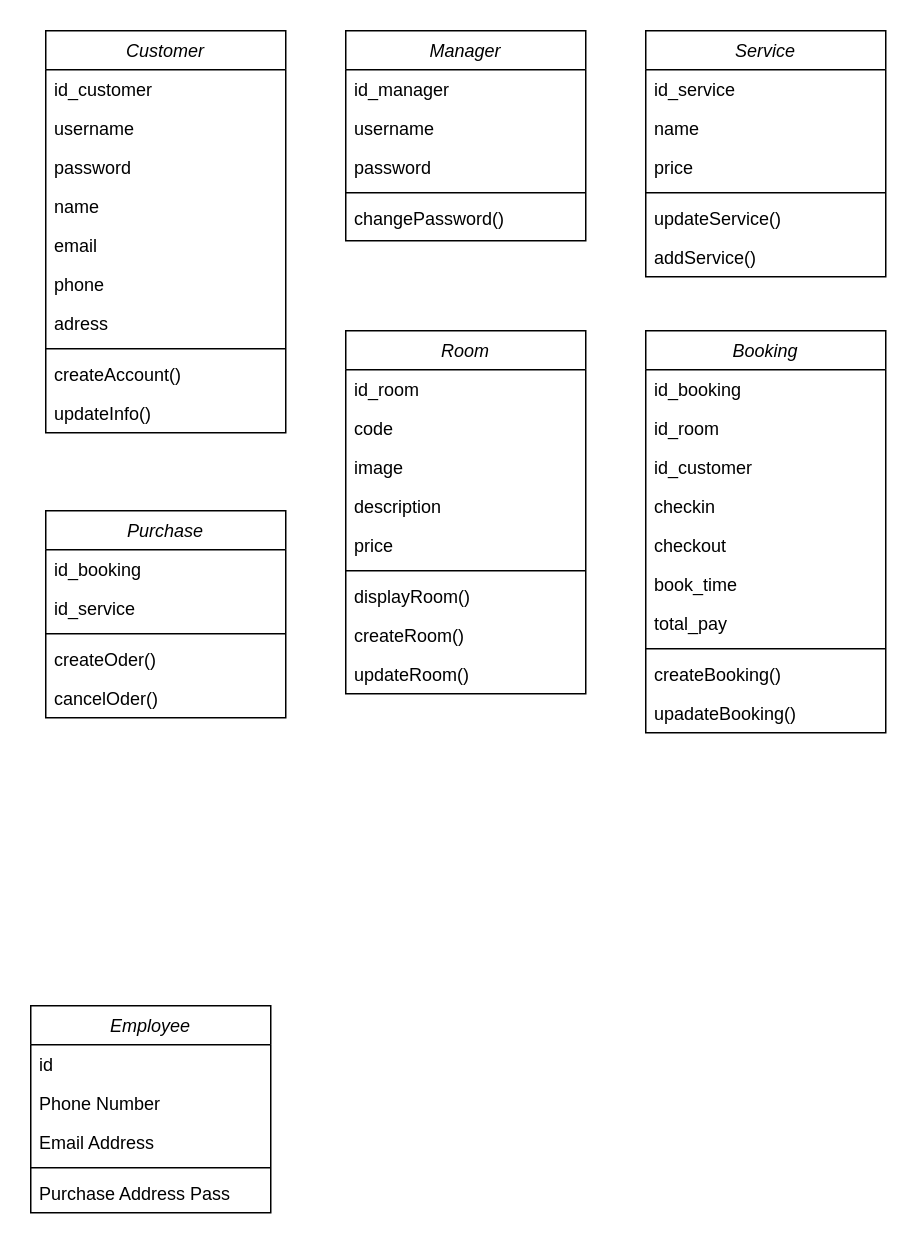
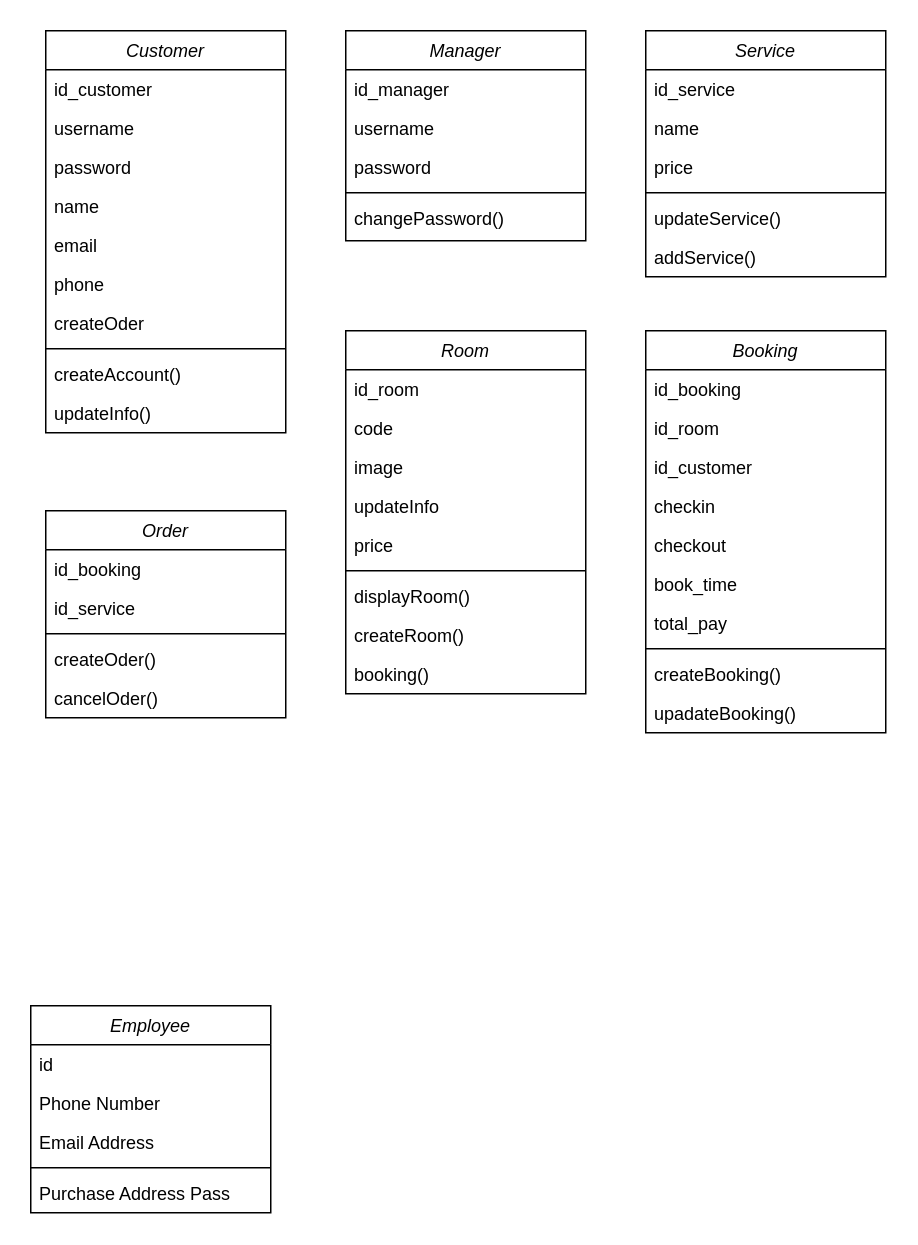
  <mxCell id="0" />
  <mxCell id="1" parent="0" />
  <mxCell id="2" value="Customer" style="swimlane;fontStyle=2;align=center;verticalAlign=top;childLayout=stackLayout;horizontal=1;startSize=26;horizontalStack=0;resizeParent=1;resizeLast=0;collapsible=1;marginBottom=0;rounded=0;shadow=0;strokeWidth=1;" parent="1" vertex="1"><mxGeometry x="30" y="20" width="160" height="268" as="geometry"><mxRectangle x="230" y="140" width="160" height="26" as="alternateBounds" /></mxGeometry></mxCell>
  <mxCell id="3" value="id_customer" style="text;align=left;verticalAlign=top;spacingLeft=4;spacingRight=4;overflow=hidden;rotatable=0;points=[[0,0.5],[1,0.5]];portConstraint=eastwest;" parent="2" vertex="1"><mxGeometry y="26" width="160" height="26" as="geometry" /></mxCell>
  <mxCell id="4" value="username" style="text;align=left;verticalAlign=top;spacingLeft=4;spacingRight=4;overflow=hidden;rotatable=0;points=[[0,0.5],[1,0.5]];portConstraint=eastwest;" parent="2" vertex="1"><mxGeometry y="52" width="160" height="26" as="geometry" /></mxCell>
  <mxCell id="5" value="password" style="text;align=left;verticalAlign=top;spacingLeft=4;spacingRight=4;overflow=hidden;rotatable=0;points=[[0,0.5],[1,0.5]];portConstraint=eastwest;" parent="2" vertex="1"><mxGeometry y="78" width="160" height="26" as="geometry" /></mxCell>
  <mxCell id="6" value="name" style="text;align=left;verticalAlign=top;spacingLeft=4;spacingRight=4;overflow=hidden;rotatable=0;points=[[0,0.5],[1,0.5]];portConstraint=eastwest;rounded=0;shadow=0;html=0;" parent="2" vertex="1"><mxGeometry y="104" width="160" height="26" as="geometry" /></mxCell>
  <mxCell id="7" value="email" style="text;align=left;verticalAlign=top;spacingLeft=4;spacingRight=4;overflow=hidden;rotatable=0;points=[[0,0.5],[1,0.5]];portConstraint=eastwest;rounded=0;shadow=0;html=0;" parent="2" vertex="1"><mxGeometry y="130" width="160" height="26" as="geometry" /></mxCell>
  <mxCell id="8" value="phone" style="text;align=left;verticalAlign=top;spacingLeft=4;spacingRight=4;overflow=hidden;rotatable=0;points=[[0,0.5],[1,0.5]];portConstraint=eastwest;rounded=0;shadow=0;html=0;" parent="2" vertex="1"><mxGeometry y="156" width="160" height="26" as="geometry" /></mxCell>
- <mxCell id="9" value="adress" style="text;align=left;verticalAlign=top;spacingLeft=4;spacingRight=4;overflow=hidden;rotatable=0;points=[[0,0.5],[1,0.5]];portConstraint=eastwest;rounded=0;shadow=0;html=0;" parent="2" vertex="1"><mxGeometry y="182" width="160" height="26" as="geometry" /></mxCell>
+ <mxCell id="9" value="createOder" style="text;align=left;verticalAlign=top;spacingLeft=4;spacingRight=4;overflow=hidden;rotatable=0;points=[[0,0.5],[1,0.5]];portConstraint=eastwest;rounded=0;shadow=0;html=0;" parent="2" vertex="1"><mxGeometry y="182" width="160" height="26" as="geometry" /></mxCell>
  <mxCell id="10" value="" style="line;html=1;strokeWidth=1;align=left;verticalAlign=middle;spacingTop=-1;spacingLeft=3;spacingRight=3;rotatable=0;labelPosition=right;points=[];portConstraint=eastwest;" parent="2" vertex="1"><mxGeometry y="208" width="160" height="8" as="geometry" /></mxCell>
  <mxCell id="11" value="createAccount()" style="text;align=left;verticalAlign=top;spacingLeft=4;spacingRight=4;overflow=hidden;rotatable=0;points=[[0,0.5],[1,0.5]];portConstraint=eastwest;" parent="2" vertex="1"><mxGeometry y="216" width="160" height="26" as="geometry" /></mxCell>
  <mxCell id="12" value="updateInfo()" style="text;align=left;verticalAlign=top;spacingLeft=4;spacingRight=4;overflow=hidden;rotatable=0;points=[[0,0.5],[1,0.5]];portConstraint=eastwest;" parent="2" vertex="1"><mxGeometry y="242" width="160" height="26" as="geometry" /></mxCell>
  <mxCell id="13" value="Manager" style="swimlane;fontStyle=2;align=center;verticalAlign=top;childLayout=stackLayout;horizontal=1;startSize=26;horizontalStack=0;resizeParent=1;resizeLast=0;collapsible=1;marginBottom=0;rounded=0;shadow=0;strokeWidth=1;" parent="1" vertex="1"><mxGeometry x="230" y="20" width="160" height="140" as="geometry"><mxRectangle x="230" y="140" width="160" height="26" as="alternateBounds" /></mxGeometry></mxCell>
  <mxCell id="14" value="id_manager" style="text;align=left;verticalAlign=top;spacingLeft=4;spacingRight=4;overflow=hidden;rotatable=0;points=[[0,0.5],[1,0.5]];portConstraint=eastwest;" parent="13" vertex="1"><mxGeometry y="26" width="160" height="26" as="geometry" /></mxCell>
  <mxCell id="15" value="username" style="text;align=left;verticalAlign=top;spacingLeft=4;spacingRight=4;overflow=hidden;rotatable=0;points=[[0,0.5],[1,0.5]];portConstraint=eastwest;rounded=0;shadow=0;html=0;" parent="13" vertex="1"><mxGeometry y="52" width="160" height="26" as="geometry" /></mxCell>
  <mxCell id="16" value="password" style="text;align=left;verticalAlign=top;spacingLeft=4;spacingRight=4;overflow=hidden;rotatable=0;points=[[0,0.5],[1,0.5]];portConstraint=eastwest;rounded=0;shadow=0;html=0;" parent="13" vertex="1"><mxGeometry y="78" width="160" height="26" as="geometry" /></mxCell>
  <mxCell id="17" value="" style="line;html=1;strokeWidth=1;align=left;verticalAlign=middle;spacingTop=-1;spacingLeft=3;spacingRight=3;rotatable=0;labelPosition=right;points=[];portConstraint=eastwest;" parent="13" vertex="1"><mxGeometry y="104" width="160" height="8" as="geometry" /></mxCell>
  <mxCell id="18" value="changePassword()" style="text;align=left;verticalAlign=top;spacingLeft=4;spacingRight=4;overflow=hidden;rotatable=0;points=[[0,0.5],[1,0.5]];portConstraint=eastwest;" parent="13" vertex="1"><mxGeometry y="112" width="160" height="26" as="geometry" /></mxCell>
  <mxCell id="19" value="Service" style="swimlane;fontStyle=2;align=center;verticalAlign=top;childLayout=stackLayout;horizontal=1;startSize=26;horizontalStack=0;resizeParent=1;resizeLast=0;collapsible=1;marginBottom=0;rounded=0;shadow=0;strokeWidth=1;" parent="1" vertex="1"><mxGeometry x="430" y="20" width="160" height="164" as="geometry"><mxRectangle x="230" y="140" width="160" height="26" as="alternateBounds" /></mxGeometry></mxCell>
  <mxCell id="20" value="id_service" style="text;align=left;verticalAlign=top;spacingLeft=4;spacingRight=4;overflow=hidden;rotatable=0;points=[[0,0.5],[1,0.5]];portConstraint=eastwest;" parent="19" vertex="1"><mxGeometry y="26" width="160" height="26" as="geometry" /></mxCell>
  <mxCell id="21" value="name" style="text;align=left;verticalAlign=top;spacingLeft=4;spacingRight=4;overflow=hidden;rotatable=0;points=[[0,0.5],[1,0.5]];portConstraint=eastwest;rounded=0;shadow=0;html=0;" parent="19" vertex="1"><mxGeometry y="52" width="160" height="26" as="geometry" /></mxCell>
  <mxCell id="22" value="price" style="text;align=left;verticalAlign=top;spacingLeft=4;spacingRight=4;overflow=hidden;rotatable=0;points=[[0,0.5],[1,0.5]];portConstraint=eastwest;rounded=0;shadow=0;html=0;" parent="19" vertex="1"><mxGeometry y="78" width="160" height="26" as="geometry" /></mxCell>
  <mxCell id="23" value="" style="line;html=1;strokeWidth=1;align=left;verticalAlign=middle;spacingTop=-1;spacingLeft=3;spacingRight=3;rotatable=0;labelPosition=right;points=[];portConstraint=eastwest;" parent="19" vertex="1"><mxGeometry y="104" width="160" height="8" as="geometry" /></mxCell>
  <mxCell id="24" value="updateService()" style="text;align=left;verticalAlign=top;spacingLeft=4;spacingRight=4;overflow=hidden;rotatable=0;points=[[0,0.5],[1,0.5]];portConstraint=eastwest;" parent="19" vertex="1"><mxGeometry y="112" width="160" height="26" as="geometry" /></mxCell>
  <mxCell id="25" value="addService()" style="text;align=left;verticalAlign=top;spacingLeft=4;spacingRight=4;overflow=hidden;rotatable=0;points=[[0,0.5],[1,0.5]];portConstraint=eastwest;" parent="19" vertex="1"><mxGeometry y="138" width="160" height="26" as="geometry" /></mxCell>
  <mxCell id="26" value="Employee" style="swimlane;fontStyle=2;align=center;verticalAlign=top;childLayout=stackLayout;horizontal=1;startSize=26;horizontalStack=0;resizeParent=1;resizeLast=0;collapsible=1;marginBottom=0;rounded=0;shadow=0;strokeWidth=1;" parent="1" vertex="1"><mxGeometry x="20" y="670" width="160" height="138" as="geometry"><mxRectangle x="230" y="140" width="160" height="26" as="alternateBounds" /></mxGeometry></mxCell>
  <mxCell id="27" value="id" style="text;align=left;verticalAlign=top;spacingLeft=4;spacingRight=4;overflow=hidden;rotatable=0;points=[[0,0.5],[1,0.5]];portConstraint=eastwest;" parent="26" vertex="1"><mxGeometry y="26" width="160" height="26" as="geometry" /></mxCell>
  <mxCell id="28" value="Phone Number" style="text;align=left;verticalAlign=top;spacingLeft=4;spacingRight=4;overflow=hidden;rotatable=0;points=[[0,0.5],[1,0.5]];portConstraint=eastwest;rounded=0;shadow=0;html=0;" parent="26" vertex="1"><mxGeometry y="52" width="160" height="26" as="geometry" /></mxCell>
  <mxCell id="29" value="Email Address" style="text;align=left;verticalAlign=top;spacingLeft=4;spacingRight=4;overflow=hidden;rotatable=0;points=[[0,0.5],[1,0.5]];portConstraint=eastwest;rounded=0;shadow=0;html=0;" parent="26" vertex="1"><mxGeometry y="78" width="160" height="26" as="geometry" /></mxCell>
  <mxCell id="30" value="" style="line;html=1;strokeWidth=1;align=left;verticalAlign=middle;spacingTop=-1;spacingLeft=3;spacingRight=3;rotatable=0;labelPosition=right;points=[];portConstraint=eastwest;" parent="26" vertex="1"><mxGeometry y="104" width="160" height="8" as="geometry" /></mxCell>
  <mxCell id="31" value="Purchase Address Pass" style="text;align=left;verticalAlign=top;spacingLeft=4;spacingRight=4;overflow=hidden;rotatable=0;points=[[0,0.5],[1,0.5]];portConstraint=eastwest;" parent="26" vertex="1"><mxGeometry y="112" width="160" height="26" as="geometry" /></mxCell>
  <mxCell id="32" value="Room" style="swimlane;fontStyle=2;align=center;verticalAlign=top;childLayout=stackLayout;horizontal=1;startSize=26;horizontalStack=0;resizeParent=1;resizeLast=0;collapsible=1;marginBottom=0;rounded=0;shadow=0;strokeWidth=1;" parent="1" vertex="1"><mxGeometry x="230" y="220" width="160" height="242" as="geometry"><mxRectangle x="230" y="140" width="160" height="26" as="alternateBounds" /></mxGeometry></mxCell>
  <mxCell id="33" value="id_room" style="text;align=left;verticalAlign=top;spacingLeft=4;spacingRight=4;overflow=hidden;rotatable=0;points=[[0,0.5],[1,0.5]];portConstraint=eastwest;" parent="32" vertex="1"><mxGeometry y="26" width="160" height="26" as="geometry" /></mxCell>
  <mxCell id="34" value="code" style="text;align=left;verticalAlign=top;spacingLeft=4;spacingRight=4;overflow=hidden;rotatable=0;points=[[0,0.5],[1,0.5]];portConstraint=eastwest;rounded=0;shadow=0;html=0;" parent="32" vertex="1"><mxGeometry y="52" width="160" height="26" as="geometry" /></mxCell>
  <mxCell id="35" value="image" style="text;align=left;verticalAlign=top;spacingLeft=4;spacingRight=4;overflow=hidden;rotatable=0;points=[[0,0.5],[1,0.5]];portConstraint=eastwest;rounded=0;shadow=0;html=0;" parent="32" vertex="1"><mxGeometry y="78" width="160" height="26" as="geometry" /></mxCell>
- <mxCell id="36" value="description" style="text;align=left;verticalAlign=top;spacingLeft=4;spacingRight=4;overflow=hidden;rotatable=0;points=[[0,0.5],[1,0.5]];portConstraint=eastwest;rounded=0;shadow=0;html=0;" parent="32" vertex="1"><mxGeometry y="104" width="160" height="26" as="geometry" /></mxCell>
+ <mxCell id="36" value="updateInfo" style="text;align=left;verticalAlign=top;spacingLeft=4;spacingRight=4;overflow=hidden;rotatable=0;points=[[0,0.5],[1,0.5]];portConstraint=eastwest;rounded=0;shadow=0;html=0;" parent="32" vertex="1"><mxGeometry y="104" width="160" height="26" as="geometry" /></mxCell>
  <mxCell id="37" value="price" style="text;align=left;verticalAlign=top;spacingLeft=4;spacingRight=4;overflow=hidden;rotatable=0;points=[[0,0.5],[1,0.5]];portConstraint=eastwest;rounded=0;shadow=0;html=0;" parent="32" vertex="1"><mxGeometry y="130" width="160" height="26" as="geometry" /></mxCell>
  <mxCell id="38" value="" style="line;html=1;strokeWidth=1;align=left;verticalAlign=middle;spacingTop=-1;spacingLeft=3;spacingRight=3;rotatable=0;labelPosition=right;points=[];portConstraint=eastwest;" parent="32" vertex="1"><mxGeometry y="156" width="160" height="8" as="geometry" /></mxCell>
  <mxCell id="39" value="displayRoom()" style="text;align=left;verticalAlign=top;spacingLeft=4;spacingRight=4;overflow=hidden;rotatable=0;points=[[0,0.5],[1,0.5]];portConstraint=eastwest;" parent="32" vertex="1"><mxGeometry y="164" width="160" height="26" as="geometry" /></mxCell>
  <mxCell id="40" value="createRoom()" style="text;align=left;verticalAlign=top;spacingLeft=4;spacingRight=4;overflow=hidden;rotatable=0;points=[[0,0.5],[1,0.5]];portConstraint=eastwest;" parent="32" vertex="1"><mxGeometry y="190" width="160" height="26" as="geometry" /></mxCell>
- <mxCell id="41" value="updateRoom()" style="text;align=left;verticalAlign=top;spacingLeft=4;spacingRight=4;overflow=hidden;rotatable=0;points=[[0,0.5],[1,0.5]];portConstraint=eastwest;" parent="32" vertex="1"><mxGeometry y="216" width="160" height="26" as="geometry" /></mxCell>
+ <mxCell id="41" value="booking()" style="text;align=left;verticalAlign=top;spacingLeft=4;spacingRight=4;overflow=hidden;rotatable=0;points=[[0,0.5],[1,0.5]];portConstraint=eastwest;" parent="32" vertex="1"><mxGeometry y="216" width="160" height="26" as="geometry" /></mxCell>
  <mxCell id="42" value="Booking" style="swimlane;fontStyle=2;align=center;verticalAlign=top;childLayout=stackLayout;horizontal=1;startSize=26;horizontalStack=0;resizeParent=1;resizeLast=0;collapsible=1;marginBottom=0;rounded=0;shadow=0;strokeWidth=1;" parent="1" vertex="1"><mxGeometry x="430" y="220" width="160" height="268" as="geometry"><mxRectangle x="230" y="140" width="160" height="26" as="alternateBounds" /></mxGeometry></mxCell>
  <mxCell id="43" value="id_booking" style="text;align=left;verticalAlign=top;spacingLeft=4;spacingRight=4;overflow=hidden;rotatable=0;points=[[0,0.5],[1,0.5]];portConstraint=eastwest;" parent="42" vertex="1"><mxGeometry y="26" width="160" height="26" as="geometry" /></mxCell>
  <mxCell id="44" value="id_room" style="text;align=left;verticalAlign=top;spacingLeft=4;spacingRight=4;overflow=hidden;rotatable=0;points=[[0,0.5],[1,0.5]];portConstraint=eastwest;rounded=0;shadow=0;html=0;" parent="42" vertex="1"><mxGeometry y="52" width="160" height="26" as="geometry" /></mxCell>
  <mxCell id="45" value="id_customer" style="text;align=left;verticalAlign=top;spacingLeft=4;spacingRight=4;overflow=hidden;rotatable=0;points=[[0,0.5],[1,0.5]];portConstraint=eastwest;rounded=0;shadow=0;html=0;" parent="42" vertex="1"><mxGeometry y="78" width="160" height="26" as="geometry" /></mxCell>
  <mxCell id="46" value="checkin" style="text;align=left;verticalAlign=top;spacingLeft=4;spacingRight=4;overflow=hidden;rotatable=0;points=[[0,0.5],[1,0.5]];portConstraint=eastwest;rounded=0;shadow=0;html=0;" parent="42" vertex="1"><mxGeometry y="104" width="160" height="26" as="geometry" /></mxCell>
  <mxCell id="47" value="checkout" style="text;align=left;verticalAlign=top;spacingLeft=4;spacingRight=4;overflow=hidden;rotatable=0;points=[[0,0.5],[1,0.5]];portConstraint=eastwest;rounded=0;shadow=0;html=0;" parent="42" vertex="1"><mxGeometry y="130" width="160" height="26" as="geometry" /></mxCell>
  <mxCell id="48" value="book_time" style="text;align=left;verticalAlign=top;spacingLeft=4;spacingRight=4;overflow=hidden;rotatable=0;points=[[0,0.5],[1,0.5]];portConstraint=eastwest;rounded=0;shadow=0;html=0;" parent="42" vertex="1"><mxGeometry y="156" width="160" height="26" as="geometry" /></mxCell>
  <mxCell id="49" value="total_pay" style="text;align=left;verticalAlign=top;spacingLeft=4;spacingRight=4;overflow=hidden;rotatable=0;points=[[0,0.5],[1,0.5]];portConstraint=eastwest;rounded=0;shadow=0;html=0;" parent="42" vertex="1"><mxGeometry y="182" width="160" height="26" as="geometry" /></mxCell>
  <mxCell id="50" value="" style="line;html=1;strokeWidth=1;align=left;verticalAlign=middle;spacingTop=-1;spacingLeft=3;spacingRight=3;rotatable=0;labelPosition=right;points=[];portConstraint=eastwest;" parent="42" vertex="1"><mxGeometry y="208" width="160" height="8" as="geometry" /></mxCell>
  <mxCell id="51" value="createBooking()" style="text;align=left;verticalAlign=top;spacingLeft=4;spacingRight=4;overflow=hidden;rotatable=0;points=[[0,0.5],[1,0.5]];portConstraint=eastwest;" parent="42" vertex="1"><mxGeometry y="216" width="160" height="26" as="geometry" /></mxCell>
  <mxCell id="52" value="upadateBooking()" style="text;align=left;verticalAlign=top;spacingLeft=4;spacingRight=4;overflow=hidden;rotatable=0;points=[[0,0.5],[1,0.5]];portConstraint=eastwest;" parent="42" vertex="1"><mxGeometry y="242" width="160" height="26" as="geometry" /></mxCell>
- <mxCell id="53" value="Purchase" style="swimlane;fontStyle=2;align=center;verticalAlign=top;childLayout=stackLayout;horizontal=1;startSize=26;horizontalStack=0;resizeParent=1;resizeLast=0;collapsible=1;marginBottom=0;rounded=0;shadow=0;strokeWidth=1;" parent="1" vertex="1"><mxGeometry x="30" y="340" width="160" height="138" as="geometry"><mxRectangle x="230" y="140" width="160" height="26" as="alternateBounds" /></mxGeometry></mxCell>
+ <mxCell id="53" value="Order" style="swimlane;fontStyle=2;align=center;verticalAlign=top;childLayout=stackLayout;horizontal=1;startSize=26;horizontalStack=0;resizeParent=1;resizeLast=0;collapsible=1;marginBottom=0;rounded=0;shadow=0;strokeWidth=1;" parent="1" vertex="1"><mxGeometry x="30" y="340" width="160" height="138" as="geometry"><mxRectangle x="230" y="140" width="160" height="26" as="alternateBounds" /></mxGeometry></mxCell>
  <mxCell id="54" value="id_booking" style="text;align=left;verticalAlign=top;spacingLeft=4;spacingRight=4;overflow=hidden;rotatable=0;points=[[0,0.5],[1,0.5]];portConstraint=eastwest;" parent="53" vertex="1"><mxGeometry y="26" width="160" height="26" as="geometry" /></mxCell>
  <mxCell id="55" value="id_service" style="text;align=left;verticalAlign=top;spacingLeft=4;spacingRight=4;overflow=hidden;rotatable=0;points=[[0,0.5],[1,0.5]];portConstraint=eastwest;rounded=0;shadow=0;html=0;" parent="53" vertex="1"><mxGeometry y="52" width="160" height="26" as="geometry" /></mxCell>
  <mxCell id="56" value="" style="line;html=1;strokeWidth=1;align=left;verticalAlign=middle;spacingTop=-1;spacingLeft=3;spacingRight=3;rotatable=0;labelPosition=right;points=[];portConstraint=eastwest;" parent="53" vertex="1"><mxGeometry y="78" width="160" height="8" as="geometry" /></mxCell>
  <mxCell id="57" value="createOder()" style="text;align=left;verticalAlign=top;spacingLeft=4;spacingRight=4;overflow=hidden;rotatable=0;points=[[0,0.5],[1,0.5]];portConstraint=eastwest;" parent="53" vertex="1"><mxGeometry y="86" width="160" height="26" as="geometry" /></mxCell>
  <mxCell id="58" value="cancelOder()" style="text;align=left;verticalAlign=top;spacingLeft=4;spacingRight=4;overflow=hidden;rotatable=0;points=[[0,0.5],[1,0.5]];portConstraint=eastwest;" parent="53" vertex="1"><mxGeometry y="112" width="160" height="26" as="geometry" /></mxCell>
